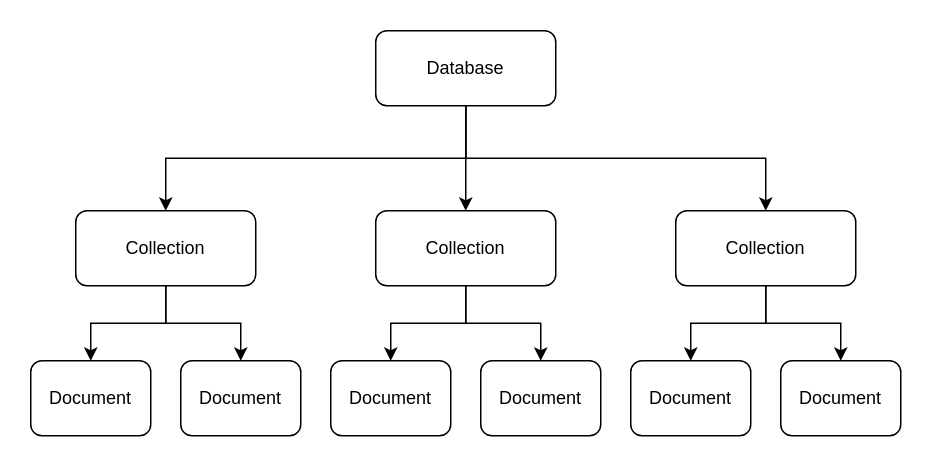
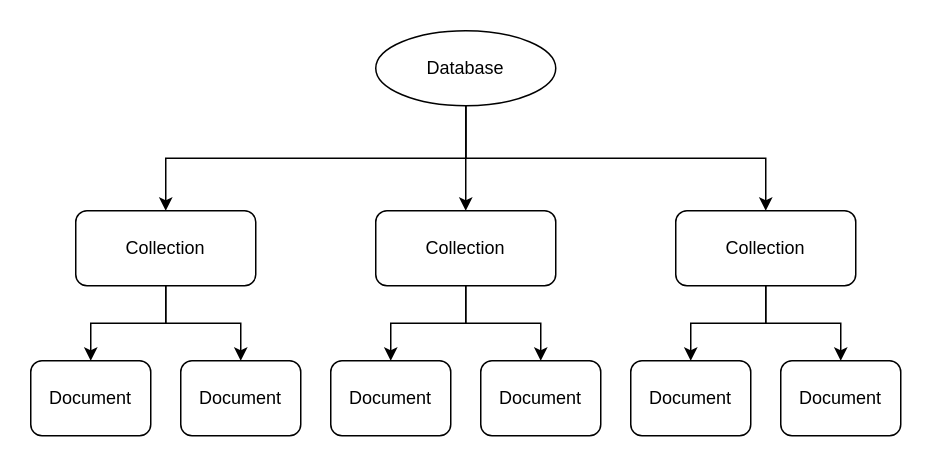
  <mxCell id="0" />
  <mxCell id="1" parent="0" />
  <mxCell id="2" style="edgeStyle=orthogonalEdgeStyle;rounded=0;orthogonalLoop=1;jettySize=auto;html=1;exitX=0.5;exitY=1;exitDx=0;exitDy=0;entryX=0.5;entryY=0;entryDx=0;entryDy=0;" edge="1" parent="1" source="5" target="8"><mxGeometry relative="1" as="geometry" /></mxCell>
  <mxCell id="3" style="edgeStyle=orthogonalEdgeStyle;rounded=0;orthogonalLoop=1;jettySize=auto;html=1;exitX=0.5;exitY=1;exitDx=0;exitDy=0;entryX=0.5;entryY=0;entryDx=0;entryDy=0;" edge="1" parent="1" source="5" target="11"><mxGeometry relative="1" as="geometry" /></mxCell>
  <mxCell id="4" style="edgeStyle=orthogonalEdgeStyle;rounded=0;orthogonalLoop=1;jettySize=auto;html=1;exitX=0.5;exitY=1;exitDx=0;exitDy=0;entryX=0.5;entryY=0;entryDx=0;entryDy=0;" edge="1" parent="1" source="5" target="14"><mxGeometry relative="1" as="geometry" /></mxCell>
- <mxCell id="5" value="Database" style="rounded=1;whiteSpace=wrap;html=1;" vertex="1" parent="1"><mxGeometry x="250" y="20" width="120" height="50" as="geometry" /></mxCell>
+ <mxCell id="5" value="Database" style="ellipse;whiteSpace=wrap;html=1;" vertex="1" parent="1"><mxGeometry x="250" y="20" width="120" height="50" as="geometry" /></mxCell>
  <mxCell id="6" value="" style="edgeStyle=orthogonalEdgeStyle;rounded=0;orthogonalLoop=1;jettySize=auto;html=1;" edge="1" parent="1" source="8" target="15"><mxGeometry relative="1" as="geometry" /></mxCell>
  <mxCell id="7" style="edgeStyle=orthogonalEdgeStyle;rounded=0;orthogonalLoop=1;jettySize=auto;html=1;entryX=0.5;entryY=0;entryDx=0;entryDy=0;" edge="1" parent="1" source="8" target="16"><mxGeometry relative="1" as="geometry" /></mxCell>
  <mxCell id="8" value="Collection" style="rounded=1;whiteSpace=wrap;html=1;" vertex="1" parent="1"><mxGeometry x="50" y="140" width="120" height="50" as="geometry" /></mxCell>
  <mxCell id="9" style="edgeStyle=orthogonalEdgeStyle;rounded=0;orthogonalLoop=1;jettySize=auto;html=1;exitX=0.5;exitY=1;exitDx=0;exitDy=0;entryX=0.5;entryY=0;entryDx=0;entryDy=0;" edge="1" parent="1" source="11" target="17"><mxGeometry relative="1" as="geometry" /></mxCell>
  <mxCell id="10" style="edgeStyle=orthogonalEdgeStyle;rounded=0;orthogonalLoop=1;jettySize=auto;html=1;exitX=0.5;exitY=1;exitDx=0;exitDy=0;entryX=0.5;entryY=0;entryDx=0;entryDy=0;" edge="1" parent="1" source="11" target="18"><mxGeometry relative="1" as="geometry" /></mxCell>
  <mxCell id="11" value="Collection" style="rounded=1;whiteSpace=wrap;html=1;" vertex="1" parent="1"><mxGeometry x="250" y="140" width="120" height="50" as="geometry" /></mxCell>
  <mxCell id="12" style="edgeStyle=orthogonalEdgeStyle;rounded=0;orthogonalLoop=1;jettySize=auto;html=1;exitX=0.5;exitY=1;exitDx=0;exitDy=0;" edge="1" parent="1" source="14" target="19"><mxGeometry relative="1" as="geometry" /></mxCell>
  <mxCell id="13" style="edgeStyle=orthogonalEdgeStyle;rounded=0;orthogonalLoop=1;jettySize=auto;html=1;exitX=0.5;exitY=1;exitDx=0;exitDy=0;entryX=0.5;entryY=0;entryDx=0;entryDy=0;" edge="1" parent="1" source="14" target="20"><mxGeometry relative="1" as="geometry" /></mxCell>
  <mxCell id="14" value="Collection" style="rounded=1;whiteSpace=wrap;html=1;" vertex="1" parent="1"><mxGeometry x="450" y="140" width="120" height="50" as="geometry" /></mxCell>
  <mxCell id="15" value="Document" style="rounded=1;whiteSpace=wrap;html=1;" vertex="1" parent="1"><mxGeometry x="20" y="240" width="80" height="50" as="geometry" /></mxCell>
  <mxCell id="16" value="Document" style="rounded=1;whiteSpace=wrap;html=1;" vertex="1" parent="1"><mxGeometry x="120" y="240" width="80" height="50" as="geometry" /></mxCell>
  <mxCell id="17" value="Document" style="rounded=1;whiteSpace=wrap;html=1;" vertex="1" parent="1"><mxGeometry x="220" y="240" width="80" height="50" as="geometry" /></mxCell>
  <mxCell id="18" value="Document" style="rounded=1;whiteSpace=wrap;html=1;" vertex="1" parent="1"><mxGeometry x="320" y="240" width="80" height="50" as="geometry" /></mxCell>
  <mxCell id="19" value="Document" style="rounded=1;whiteSpace=wrap;html=1;" vertex="1" parent="1"><mxGeometry x="420" y="240" width="80" height="50" as="geometry" /></mxCell>
  <mxCell id="20" value="Document" style="rounded=1;whiteSpace=wrap;html=1;" vertex="1" parent="1"><mxGeometry x="520" y="240" width="80" height="50" as="geometry" /></mxCell>
